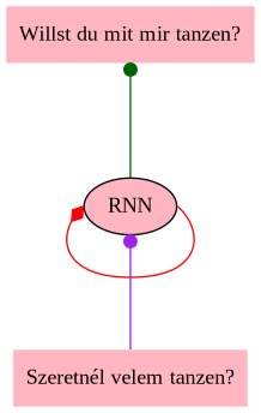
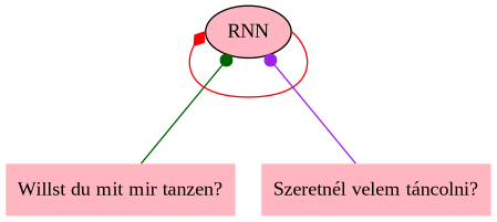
  digraph {
    fontname="Liberation Serif"
    rankdir=BT
    node [color=black fillcolor=lightpink fontname="Liberation Serif" shape=plaintext style=filled]
    edge [arrowhead=dot fontname="Liberation Serif" minlen=2]
    n1 [label="Willst du mit mir tanzen?"]
    n2 [label=RNN shape=ellipse]
-   n3 [label="Szeretnél velem tanzen?"]
-   n2 -> n1 [color=darkgreen]
+   n3 [label="Szeretnél velem táncolni?"]
+   n1 -> n2 [color=darkgreen]
    n2 -> n2 [arrowhead=diamond color=red constraint=true headport=w tailport=e minlen=""]
    n3 -> n2 [color=purple]
  }
